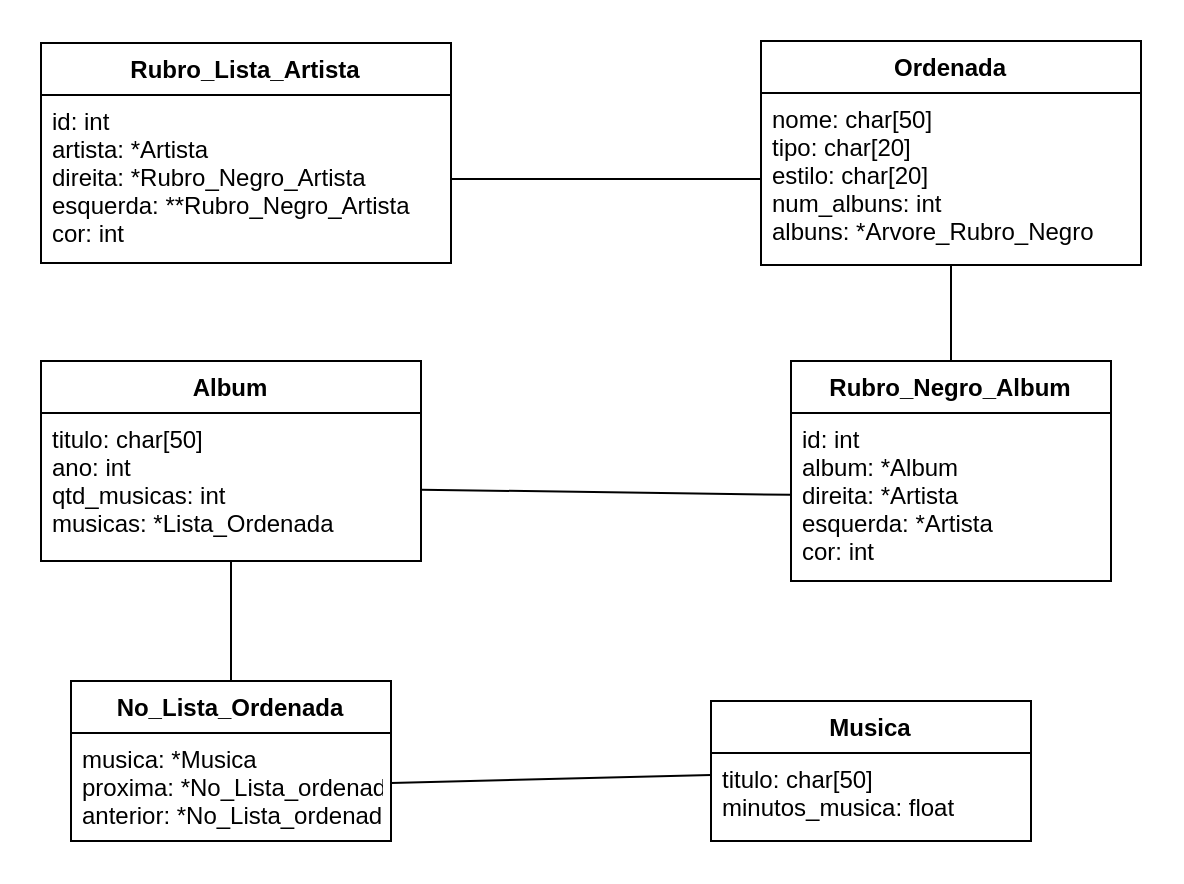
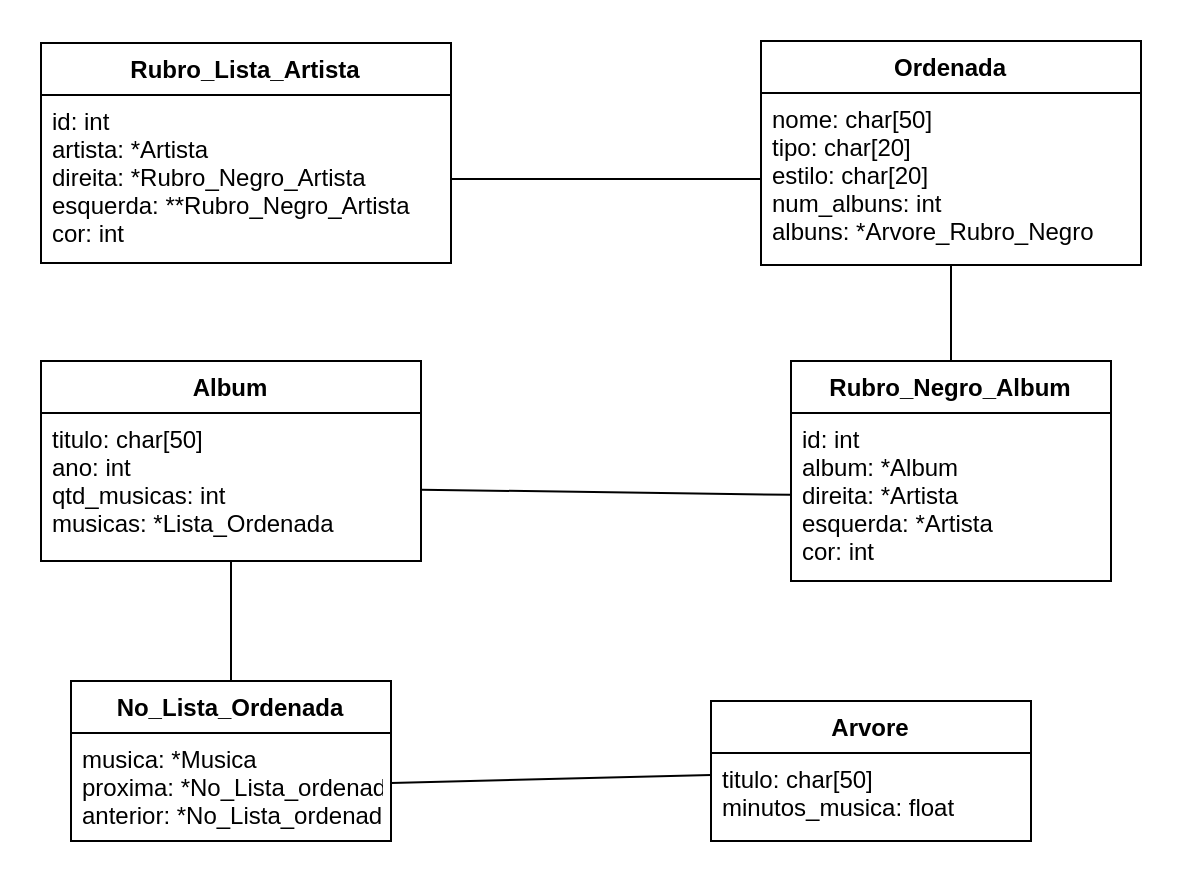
  <mxCell id="0" />
  <mxCell id="1" parent="0" />
  <mxCell id="2" value="Ordenada" style="swimlane;fontStyle=1;align=center;verticalAlign=top;childLayout=stackLayout;horizontal=1;startSize=26;horizontalStack=0;resizeParent=1;resizeParentMax=0;resizeLast=0;collapsible=1;marginBottom=0;" parent="1" vertex="1"><mxGeometry x="380" y="20" width="190" height="112" as="geometry" /></mxCell>
  <mxCell id="3" value="nome: char[50]&#10;tipo: char[20]&#10;estilo: char[20]&#10;num_albuns: int&#10;albuns: *Arvore_Rubro_Negro" style="text;strokeColor=none;fillColor=none;align=left;verticalAlign=top;spacingLeft=4;spacingRight=4;overflow=hidden;rotatable=0;points=[[0,0.5],[1,0.5]];portConstraint=eastwest;" parent="2" vertex="1"><mxGeometry y="26" width="190" height="86" as="geometry" /></mxCell>
  <mxCell id="4" value="Album" style="swimlane;fontStyle=1;align=center;verticalAlign=top;childLayout=stackLayout;horizontal=1;startSize=26;horizontalStack=0;resizeParent=1;resizeParentMax=0;resizeLast=0;collapsible=1;marginBottom=0;" parent="1" vertex="1"><mxGeometry x="20" y="180" width="190" height="100" as="geometry" /></mxCell>
  <mxCell id="5" value="titulo: char[50]&#10;ano: int&#10;qtd_musicas: int&#10;musicas: *Lista_Ordenada" style="text;strokeColor=none;fillColor=none;align=left;verticalAlign=top;spacingLeft=4;spacingRight=4;overflow=hidden;rotatable=0;points=[[0,0.5],[1,0.5]];portConstraint=eastwest;" parent="4" vertex="1"><mxGeometry y="26" width="190" height="74" as="geometry" /></mxCell>
  <mxCell id="6" style="edgeStyle=none;html=1;startArrow=none;startFill=0;endArrow=none;endFill=0;" parent="1" source="7" target="11" edge="1"><mxGeometry relative="1" as="geometry" /></mxCell>
- <mxCell id="7" value="Musica" style="swimlane;fontStyle=1;align=center;verticalAlign=top;childLayout=stackLayout;horizontal=1;startSize=26;horizontalStack=0;resizeParent=1;resizeParentMax=0;resizeLast=0;collapsible=1;marginBottom=0;" parent="1" vertex="1"><mxGeometry x="355" y="350" width="160" height="70" as="geometry" /></mxCell>
+ <mxCell id="7" value="Arvore" style="swimlane;fontStyle=1;align=center;verticalAlign=top;childLayout=stackLayout;horizontal=1;startSize=26;horizontalStack=0;resizeParent=1;resizeParentMax=0;resizeLast=0;collapsible=1;marginBottom=0;" parent="1" vertex="1"><mxGeometry x="355" y="350" width="160" height="70" as="geometry" /></mxCell>
  <mxCell id="8" value="titulo: char[50]&#10;minutos_musica: float&#10;" style="text;strokeColor=none;fillColor=none;align=left;verticalAlign=top;spacingLeft=4;spacingRight=4;overflow=hidden;rotatable=0;points=[[0,0.5],[1,0.5]];portConstraint=eastwest;" parent="7" vertex="1"><mxGeometry y="26" width="160" height="44" as="geometry" /></mxCell>
  <mxCell id="9" style="edgeStyle=none;html=1;startArrow=none;startFill=0;endArrow=none;endFill=0;" parent="1" source="10" target="5" edge="1"><mxGeometry relative="1" as="geometry" /></mxCell>
  <mxCell id="10" value="No_Lista_Ordenada" style="swimlane;fontStyle=1;align=center;verticalAlign=top;childLayout=stackLayout;horizontal=1;startSize=26;horizontalStack=0;resizeParent=1;resizeParentMax=0;resizeLast=0;collapsible=1;marginBottom=0;" parent="1" vertex="1"><mxGeometry x="35" y="340" width="160" height="80" as="geometry" /></mxCell>
  <mxCell id="11" value="musica: *Musica&#10;proxima: *No_Lista_ordenada&#10;anterior: *No_Lista_ordenada" style="text;strokeColor=none;fillColor=none;align=left;verticalAlign=top;spacingLeft=4;spacingRight=4;overflow=hidden;rotatable=0;points=[[0,0.5],[1,0.5]];portConstraint=eastwest;" parent="10" vertex="1"><mxGeometry y="26" width="160" height="54" as="geometry" /></mxCell>
  <mxCell id="12" style="edgeStyle=none;html=1;startArrow=none;startFill=0;endArrow=none;endFill=0;" parent="1" source="13" target="3" edge="1"><mxGeometry relative="1" as="geometry" /></mxCell>
  <mxCell id="13" value="Rubro_Negro_Album" style="swimlane;fontStyle=1;align=center;verticalAlign=top;childLayout=stackLayout;horizontal=1;startSize=26;horizontalStack=0;resizeParent=1;resizeParentMax=0;resizeLast=0;collapsible=1;marginBottom=0;" parent="1" vertex="1"><mxGeometry x="395" y="180" width="160" height="110" as="geometry" /></mxCell>
  <mxCell id="14" value="id: int&#10;album: *Album&#10;direita: *Artista&#10;esquerda: *Artista&#10;cor: int&#10;" style="text;strokeColor=none;fillColor=none;align=left;verticalAlign=top;spacingLeft=4;spacingRight=4;overflow=hidden;rotatable=0;points=[[0,0.5],[1,0.5]];portConstraint=eastwest;" parent="13" vertex="1"><mxGeometry y="26" width="160" height="84" as="geometry" /></mxCell>
  <mxCell id="15" value="Rubro_Lista_Artista" style="swimlane;fontStyle=1;align=center;verticalAlign=top;childLayout=stackLayout;horizontal=1;startSize=26;horizontalStack=0;resizeParent=1;resizeParentMax=0;resizeLast=0;collapsible=1;marginBottom=0;" parent="1" vertex="1"><mxGeometry x="20" y="21" width="205" height="110" as="geometry" /></mxCell>
  <mxCell id="16" value="id: int&#10;artista: *Artista&#10;direita: *Rubro_Negro_Artista&#10;esquerda: **Rubro_Negro_Artista&#10;cor: int" style="text;strokeColor=none;fillColor=none;align=left;verticalAlign=top;spacingLeft=4;spacingRight=4;overflow=hidden;rotatable=0;points=[[0,0.5],[1,0.5]];portConstraint=eastwest;" parent="15" vertex="1"><mxGeometry y="26" width="205" height="84" as="geometry" /></mxCell>
  <mxCell id="17" style="edgeStyle=none;html=1;startArrow=none;startFill=0;endArrow=none;endFill=0;" parent="1" source="5" target="14" edge="1"><mxGeometry relative="1" as="geometry" /></mxCell>
  <mxCell id="18" style="edgeStyle=none;html=1;startArrow=none;startFill=0;endArrow=none;endFill=0;" parent="1" source="3" target="16" edge="1"><mxGeometry relative="1" as="geometry" /></mxCell>
